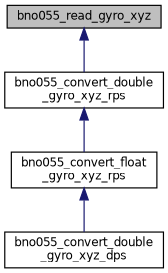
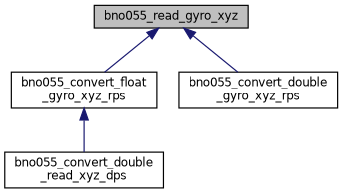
  digraph {
    rankdir=TB
    node [color=black fillcolor=white fontname=Helvetica fontsize=10 shape=record style=filled]
    edge [color=midnightblue dir=back fontname=Helvetica fontsize=10 labelfontname=Helvetica labelfontsize=10 style=solid]
    n1 [fillcolor=grey75 fontcolor=black height=0.2 label=bno055_read_gyro_xyz width=0.4]
    n2 [height=0.2 label="bno055_convert_float\l_gyro_xyz_rps" width=0.4]
    n3 [height=0.2 label="bno055_convert_double\l_gyro_xyz_rps" width=0.4]
-   n4 [height=0.2 label="bno055_convert_double\l_gyro_xyz_dps" width=0.4]
-   n3 -> n2
+   n4 [height=0.2 label="bno055_convert_double\l_read_xyz_dps" width=0.4]
+   n1 -> n2
    n1 -> n3
    n2 -> n4
  }
